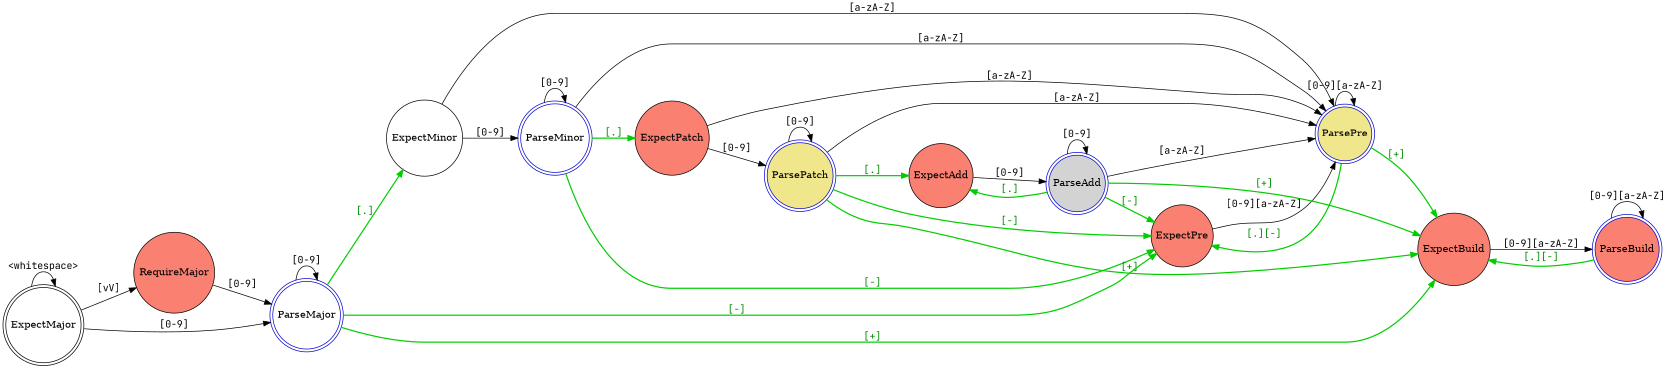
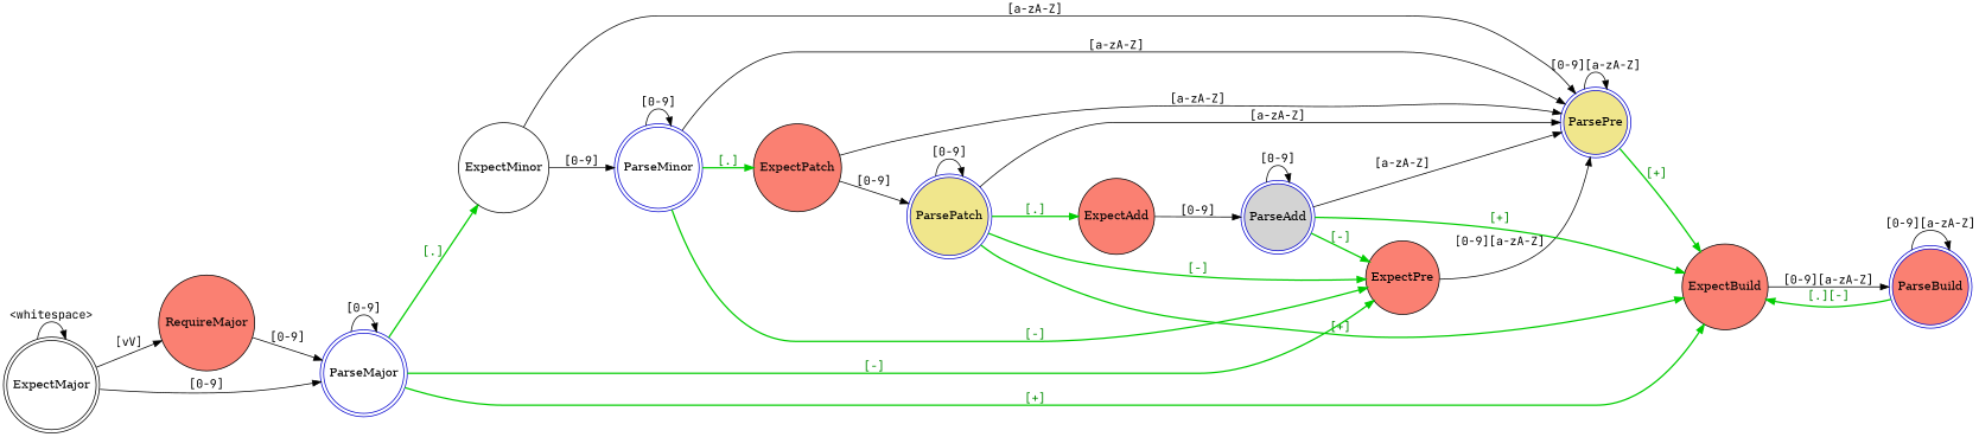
  digraph {
    rankdir=LR
    node [fillcolor=salmon margin=0.02 shape=doublecircle style=filled]
    edge [fontname="JetBrains Mono,Fira Code,Monospace"]
    n1 [label=ExpectPre shape=circle]
    n2 [color=blue3 fillcolor=khaki label=ParsePre]
    n3 [label=ExpectBuild shape=circle]
    n4 [color=blue3 fillcolor=white label=ParseMinor]
    n5 [label=ExpectPatch shape=circle]
    n6 [color=blue3 label=ParseBuild]
    n7 [color=blue3 fillcolor=khaki label=ParsePatch]
    n8 [label=RequireMajor shape=circle]
    n9 [color=blue3 fillcolor=white label=ParseMajor]
    n10 [fillcolor=white label=ExpectMinor shape=circle]
    n11 [fillcolor=white label=ExpectMajor]
    n12 [color=blue3 fillcolor=lightgrey label=ParseAdd]
    n13 [label=ExpectAdd shape=circle]
    n1 -> n2 [label="[0-9][a-zA-Z]"]
-   n2 -> n1 [color=green3 fontcolor=green4 label="[.][-]" penwidth=1.7]
    n2 -> n2 [label="[0-9][a-zA-Z]"]
    n2 -> n3 [color=green3 fontcolor=green4 label="[+]" penwidth=1.7]
    n3 -> n6 [label="[0-9][a-zA-Z]"]
    n4 -> n1 [color=green3 fontcolor=green4 label="[-]" penwidth=1.7]
    n4 -> n2 [label="[a-zA-Z]"]
    n4 -> n4 [label="[0-9]"]
    n4 -> n5 [color=green3 fontcolor=green4 label="[.]" penwidth=1.7]
    n5 -> n2 [label="[a-zA-Z]"]
    n5 -> n7 [label="[0-9]"]
    n6 -> n3 [color=green3 fontcolor=green4 label="[.][-]" penwidth=1.7]
    n6 -> n6 [label="[0-9][a-zA-Z]"]
    n7 -> n1 [color=green3 fontcolor=green4 label="[-]" penwidth=1.7]
    n7 -> n2 [label="[a-zA-Z]"]
    n7 -> n3 [color=green3 fontcolor=green4 label="[+]" penwidth=1.7]
    n7 -> n7 [label="[0-9]"]
    n7 -> n13 [color=green3 fontcolor=green4 label="[.]" penwidth=1.7]
    n8 -> n9 [label="[0-9]"]
    n9 -> n1 [color=green3 fontcolor=green4 label="[-]" penwidth=1.7]
    n9 -> n3 [color=green3 fontcolor=green4 label="[+]" penwidth=1.7]
    n9 -> n9 [label="[0-9]"]
    n9 -> n10 [color=green3 fontcolor=green4 label="[.]" penwidth=1.7]
    n10 -> n2 [label="[a-zA-Z]"]
    n10 -> n4 [label="[0-9]"]
    n11 -> n8 [label="[vV]"]
    n11 -> n9 [label="[0-9]"]
    n11 -> n11 [label="<whitespace>"]
    n12 -> n1 [color=green3 fontcolor=green4 label="[-]" penwidth=1.7]
    n12 -> n2 [label="[a-zA-Z]"]
    n12 -> n3 [color=green3 fontcolor=green4 label="[+]" penwidth=1.7]
    n12 -> n12 [label="[0-9]"]
-   n12 -> n13 [color=green3 fontcolor=green4 label="[.]" penwidth=1.7]
    n13 -> n12 [label="[0-9]"]
  }
